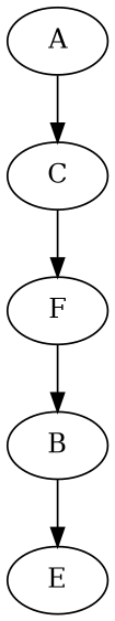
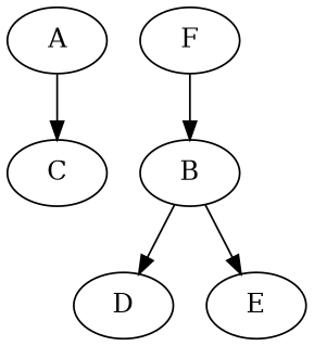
  digraph {
    A
    C
    B
+   D
    E
    F
    A -> C
-   C -> F
+   B -> D
    B -> E
    F -> B
  }
